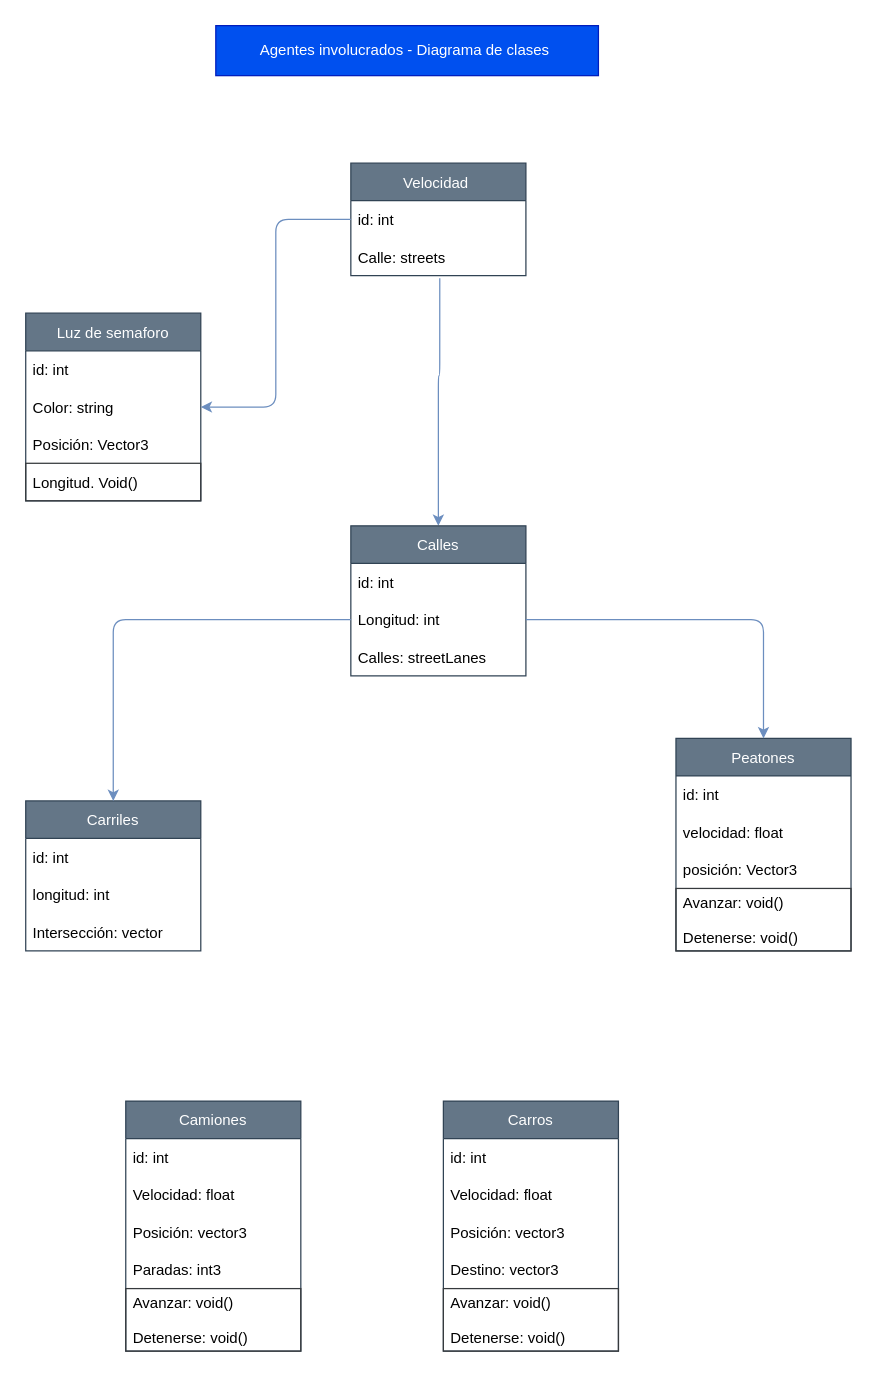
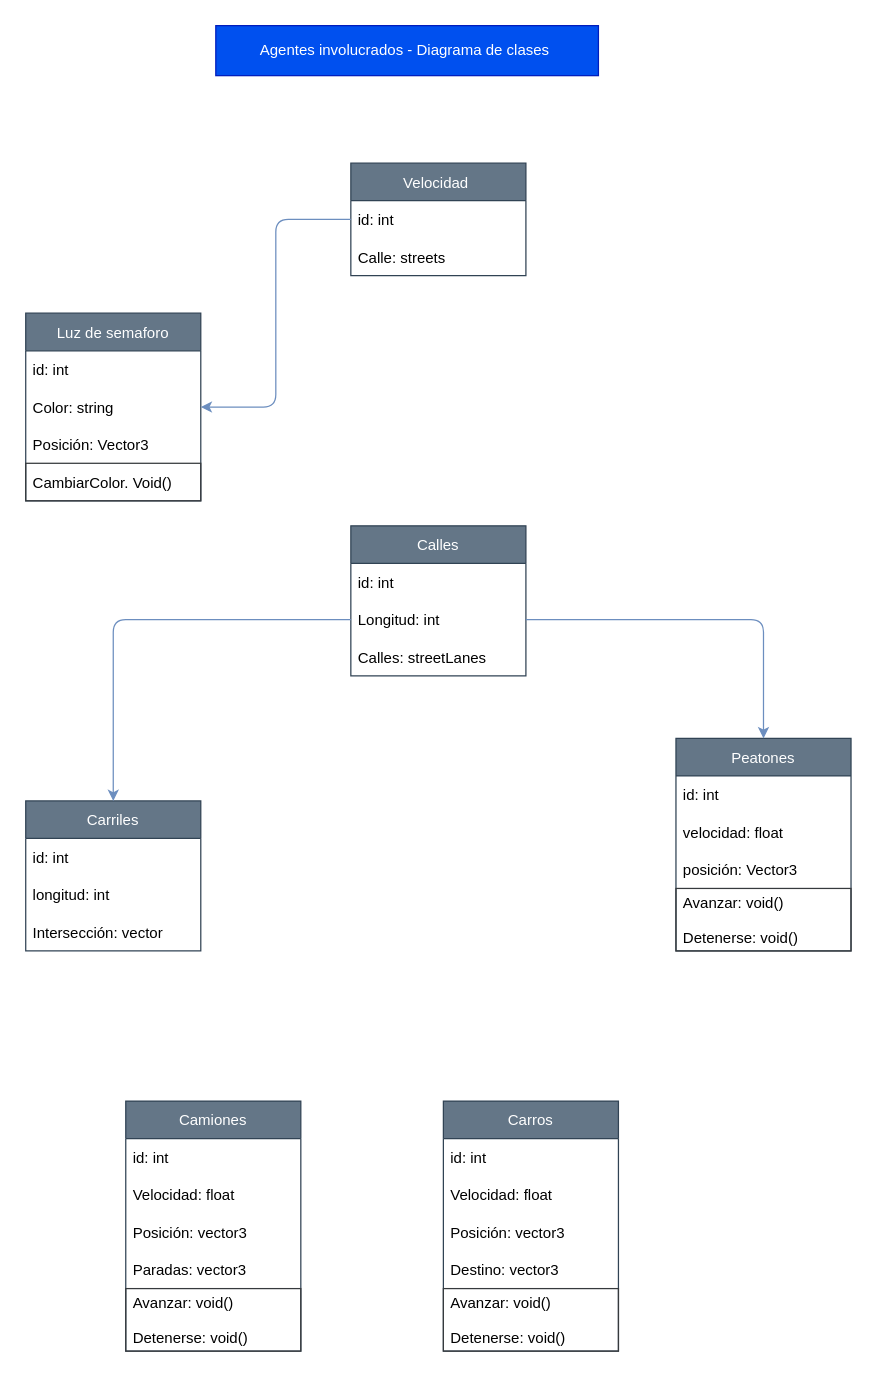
  <mxCell id="0" />
  <mxCell id="1" parent="0" />
  <mxCell id="2" value="Luz de semaforo" style="swimlane;fontStyle=0;childLayout=stackLayout;horizontal=1;startSize=30;horizontalStack=0;resizeParent=1;resizeParentMax=0;resizeLast=0;collapsible=1;marginBottom=0;fillColor=#647687;strokeColor=#314354;fontColor=#ffffff;shadow=0;" parent="1" vertex="1"><mxGeometry x="20" y="250" width="140" height="150" as="geometry" /></mxCell>
  <mxCell id="3" value="id: int" style="text;strokeColor=none;fillColor=none;align=left;verticalAlign=middle;spacingLeft=4;spacingRight=4;overflow=hidden;points=[[0,0.5],[1,0.5]];portConstraint=eastwest;rotatable=0;fontColor=#000000;" parent="2" vertex="1"><mxGeometry y="30" width="140" height="30" as="geometry" /></mxCell>
  <mxCell id="4" value="Color: string" style="text;strokeColor=none;fillColor=none;align=left;verticalAlign=middle;spacingLeft=4;spacingRight=4;overflow=hidden;points=[[0,0.5],[1,0.5]];portConstraint=eastwest;rotatable=0;fontColor=#000000;" parent="2" vertex="1"><mxGeometry y="60" width="140" height="30" as="geometry" /></mxCell>
  <mxCell id="5" value="Posición: Vector3 " style="text;strokeColor=none;fillColor=none;align=left;verticalAlign=middle;spacingLeft=4;spacingRight=4;overflow=hidden;points=[[0,0.5],[1,0.5]];portConstraint=eastwest;rotatable=0;fontColor=#000000;" parent="2" vertex="1"><mxGeometry y="90" width="140" height="30" as="geometry" /></mxCell>
- <mxCell id="6" value="Longitud. Void()" style="text;align=left;verticalAlign=middle;spacingLeft=4;spacingRight=4;overflow=hidden;points=[[0,0.5],[1,0.5]];portConstraint=eastwest;rotatable=0;labelBorderColor=none;strokeColor=#363A3D;fontColor=#000000;" vertex="1" parent="2"><mxGeometry y="120" width="140" height="30" as="geometry" /></mxCell>
- <mxCell id="7" style="edgeStyle=orthogonalEdgeStyle;html=1;exitX=0.508;exitY=1.064;exitDx=0;exitDy=0;entryX=0.5;entryY=0;entryDx=0;entryDy=0;exitPerimeter=0;strokeColor=#6c8ebf;fontColor=#0C7C7D;fillColor=#dae8fc;gradientColor=#7ea6e0;" edge="1" parent="1" source="10" target="11"><mxGeometry relative="1" as="geometry"><Array as="points"><mxPoint x="351" y="300" /><mxPoint x="350" y="300" /></Array></mxGeometry></mxCell>
+ <mxCell id="6" value="CambiarColor. Void()" style="text;align=left;verticalAlign=middle;spacingLeft=4;spacingRight=4;overflow=hidden;points=[[0,0.5],[1,0.5]];portConstraint=eastwest;rotatable=0;labelBorderColor=none;strokeColor=#363A3D;fontColor=#000000;" vertex="1" parent="2"><mxGeometry y="120" width="140" height="30" as="geometry" /></mxCell>
  <mxCell id="8" value="Velocidad " style="swimlane;fontStyle=0;childLayout=stackLayout;horizontal=1;startSize=30;horizontalStack=0;resizeParent=1;resizeParentMax=0;resizeLast=0;collapsible=1;marginBottom=0;fillColor=#647687;shadow=0;strokeColor=#314354;fontColor=#ffffff;" parent="1" vertex="1"><mxGeometry x="280" y="130" width="140" height="90" as="geometry" /></mxCell>
  <mxCell id="9" value="id: int" style="text;align=left;verticalAlign=middle;spacingLeft=4;spacingRight=4;overflow=hidden;points=[[0,0.5],[1,0.5]];portConstraint=eastwest;rotatable=0;fillColor=none;fontColor=#000000;" parent="8" vertex="1"><mxGeometry y="30" width="140" height="30" as="geometry" /></mxCell>
  <mxCell id="10" value="Calle: streets" style="text;strokeColor=none;fillColor=none;align=left;verticalAlign=middle;spacingLeft=4;spacingRight=4;overflow=hidden;points=[[0,0.5],[1,0.5]];portConstraint=eastwest;rotatable=0;fontColor=#000000;" parent="8" vertex="1"><mxGeometry y="60" width="140" height="30" as="geometry" /></mxCell>
  <mxCell id="11" value="Calles" style="swimlane;fontStyle=0;childLayout=stackLayout;horizontal=1;startSize=30;horizontalStack=0;resizeParent=1;resizeParentMax=0;resizeLast=0;collapsible=1;marginBottom=0;fillColor=#647687;strokeColor=#314354;fontColor=#ffffff;shadow=0;" parent="1" vertex="1"><mxGeometry x="280" y="420" width="140" height="120" as="geometry" /></mxCell>
  <mxCell id="12" value="id: int" style="text;strokeColor=none;fillColor=none;align=left;verticalAlign=middle;spacingLeft=4;spacingRight=4;overflow=hidden;points=[[0,0.5],[1,0.5]];portConstraint=eastwest;rotatable=0;fontColor=#000000;" parent="11" vertex="1"><mxGeometry y="30" width="140" height="30" as="geometry" /></mxCell>
  <mxCell id="13" value="Longitud: int " style="text;strokeColor=none;fillColor=none;align=left;verticalAlign=middle;spacingLeft=4;spacingRight=4;overflow=hidden;points=[[0,0.5],[1,0.5]];portConstraint=eastwest;rotatable=0;fontColor=#000000;" parent="11" vertex="1"><mxGeometry y="60" width="140" height="30" as="geometry" /></mxCell>
  <mxCell id="14" value="Calles: streetLanes" style="text;strokeColor=none;fillColor=none;align=left;verticalAlign=middle;spacingLeft=4;spacingRight=4;overflow=hidden;points=[[0,0.5],[1,0.5]];portConstraint=eastwest;rotatable=0;fontColor=#000000;" parent="11" vertex="1"><mxGeometry y="90" width="140" height="30" as="geometry" /></mxCell>
  <mxCell id="15" value="Carros" style="swimlane;fontStyle=0;childLayout=stackLayout;horizontal=1;startSize=30;horizontalStack=0;resizeParent=1;resizeParentMax=0;resizeLast=0;collapsible=1;marginBottom=0;fillColor=#647687;strokeColor=#314354;fontColor=#ffffff;shadow=0;" vertex="1" parent="1"><mxGeometry x="354" y="880" width="140" height="200" as="geometry" /></mxCell>
  <mxCell id="16" value="id: int" style="text;strokeColor=none;fillColor=none;align=left;verticalAlign=middle;spacingLeft=4;spacingRight=4;overflow=hidden;points=[[0,0.5],[1,0.5]];portConstraint=eastwest;rotatable=0;fontColor=#000000;" vertex="1" parent="15"><mxGeometry y="30" width="140" height="30" as="geometry" /></mxCell>
  <mxCell id="17" value="Velocidad: float " style="text;strokeColor=none;fillColor=none;align=left;verticalAlign=middle;spacingLeft=4;spacingRight=4;overflow=hidden;points=[[0,0.5],[1,0.5]];portConstraint=eastwest;rotatable=0;fontColor=#000000;" vertex="1" parent="15"><mxGeometry y="60" width="140" height="30" as="geometry" /></mxCell>
  <mxCell id="18" value="Posición: vector3 " style="text;strokeColor=none;fillColor=none;align=left;verticalAlign=middle;spacingLeft=4;spacingRight=4;overflow=hidden;points=[[0,0.5],[1,0.5]];portConstraint=eastwest;rotatable=0;fontColor=#000000;" vertex="1" parent="15"><mxGeometry y="90" width="140" height="30" as="geometry" /></mxCell>
  <mxCell id="19" value="Destino: vector3 " style="text;strokeColor=none;fillColor=none;align=left;verticalAlign=middle;spacingLeft=4;spacingRight=4;overflow=hidden;points=[[0,0.5],[1,0.5]];portConstraint=eastwest;rotatable=0;fontColor=#000000;" vertex="1" parent="15"><mxGeometry y="120" width="140" height="30" as="geometry" /></mxCell>
  <mxCell id="20" value="Avanzar: void()&#10;&#10;Detenerse: void()" style="text;strokeColor=#363A3D;fillColor=none;align=left;verticalAlign=middle;spacingLeft=4;spacingRight=4;overflow=hidden;points=[[0,0.5],[1,0.5]];portConstraint=eastwest;rotatable=0;fontColor=#000000;labelBorderColor=none;" vertex="1" parent="15"><mxGeometry y="150" width="140" height="50" as="geometry" /></mxCell>
  <mxCell id="21" value="Carriles" style="swimlane;fontStyle=0;childLayout=stackLayout;horizontal=1;startSize=30;horizontalStack=0;resizeParent=1;resizeParentMax=0;resizeLast=0;collapsible=1;marginBottom=0;fillColor=#647687;strokeColor=#314354;fontColor=#ffffff;shadow=0;" vertex="1" parent="1"><mxGeometry x="20" y="640" width="140" height="120" as="geometry" /></mxCell>
  <mxCell id="22" value="id: int" style="text;strokeColor=none;fillColor=none;align=left;verticalAlign=middle;spacingLeft=4;spacingRight=4;overflow=hidden;points=[[0,0.5],[1,0.5]];portConstraint=eastwest;rotatable=0;fontColor=#000000;" vertex="1" parent="21"><mxGeometry y="30" width="140" height="30" as="geometry" /></mxCell>
  <mxCell id="23" value="longitud: int " style="text;strokeColor=none;fillColor=none;align=left;verticalAlign=middle;spacingLeft=4;spacingRight=4;overflow=hidden;points=[[0,0.5],[1,0.5]];portConstraint=eastwest;rotatable=0;fontColor=#000000;" vertex="1" parent="21"><mxGeometry y="60" width="140" height="30" as="geometry" /></mxCell>
  <mxCell id="24" value="Intersección: vector" style="text;strokeColor=none;fillColor=none;align=left;verticalAlign=middle;spacingLeft=4;spacingRight=4;overflow=hidden;points=[[0,0.5],[1,0.5]];portConstraint=eastwest;rotatable=0;fontColor=#000000;" vertex="1" parent="21"><mxGeometry y="90" width="140" height="30" as="geometry" /></mxCell>
  <mxCell id="25" value="Peatones" style="swimlane;fontStyle=0;childLayout=stackLayout;horizontal=1;startSize=30;horizontalStack=0;resizeParent=1;resizeParentMax=0;resizeLast=0;collapsible=1;marginBottom=0;fillColor=#647687;strokeColor=#314354;fontColor=#ffffff;shadow=0;" vertex="1" parent="1"><mxGeometry x="540" y="590" width="140" height="170" as="geometry" /></mxCell>
  <mxCell id="26" value="id: int" style="text;strokeColor=none;fillColor=none;align=left;verticalAlign=middle;spacingLeft=4;spacingRight=4;overflow=hidden;points=[[0,0.5],[1,0.5]];portConstraint=eastwest;rotatable=0;fontColor=#000000;" vertex="1" parent="25"><mxGeometry y="30" width="140" height="30" as="geometry" /></mxCell>
  <mxCell id="27" value="velocidad: float" style="text;strokeColor=none;fillColor=none;align=left;verticalAlign=middle;spacingLeft=4;spacingRight=4;overflow=hidden;points=[[0,0.5],[1,0.5]];portConstraint=eastwest;rotatable=0;fontColor=#000000;" vertex="1" parent="25"><mxGeometry y="60" width="140" height="30" as="geometry" /></mxCell>
  <mxCell id="28" value="posición: Vector3" style="text;strokeColor=none;fillColor=none;align=left;verticalAlign=middle;spacingLeft=4;spacingRight=4;overflow=hidden;points=[[0,0.5],[1,0.5]];portConstraint=eastwest;rotatable=0;fontColor=#000000;" vertex="1" parent="25"><mxGeometry y="90" width="140" height="30" as="geometry" /></mxCell>
  <mxCell id="29" value="Avanzar: void()&#10;&#10;Detenerse: void()" style="text;strokeColor=#363A3D;fillColor=none;align=left;verticalAlign=middle;spacingLeft=4;spacingRight=4;overflow=hidden;points=[[0,0.5],[1,0.5]];portConstraint=eastwest;rotatable=0;fontColor=#000000;labelBorderColor=none;" vertex="1" parent="25"><mxGeometry y="120" width="140" height="50" as="geometry" /></mxCell>
  <mxCell id="30" value="Camiones" style="swimlane;fontStyle=0;childLayout=stackLayout;horizontal=1;startSize=30;horizontalStack=0;resizeParent=1;resizeParentMax=0;resizeLast=0;collapsible=1;marginBottom=0;fillColor=#647687;strokeColor=#314354;fontColor=#ffffff;shadow=0;" vertex="1" parent="1"><mxGeometry x="100" y="880" width="140" height="200" as="geometry" /></mxCell>
  <mxCell id="31" value="id: int" style="text;strokeColor=none;fillColor=none;align=left;verticalAlign=middle;spacingLeft=4;spacingRight=4;overflow=hidden;points=[[0,0.5],[1,0.5]];portConstraint=eastwest;rotatable=0;fontColor=#000000;" vertex="1" parent="30"><mxGeometry y="30" width="140" height="30" as="geometry" /></mxCell>
  <mxCell id="32" value="Velocidad: float " style="text;strokeColor=none;fillColor=none;align=left;verticalAlign=middle;spacingLeft=4;spacingRight=4;overflow=hidden;points=[[0,0.5],[1,0.5]];portConstraint=eastwest;rotatable=0;fontColor=#000000;" vertex="1" parent="30"><mxGeometry y="60" width="140" height="30" as="geometry" /></mxCell>
  <mxCell id="33" value="Posición: vector3 " style="text;strokeColor=none;fillColor=none;align=left;verticalAlign=middle;spacingLeft=4;spacingRight=4;overflow=hidden;points=[[0,0.5],[1,0.5]];portConstraint=eastwest;rotatable=0;fontColor=#000000;" vertex="1" parent="30"><mxGeometry y="90" width="140" height="30" as="geometry" /></mxCell>
- <mxCell id="34" value="Paradas: int3 " style="text;strokeColor=none;fillColor=none;align=left;verticalAlign=middle;spacingLeft=4;spacingRight=4;overflow=hidden;points=[[0,0.5],[1,0.5]];portConstraint=eastwest;rotatable=0;fontColor=#000000;" vertex="1" parent="30"><mxGeometry y="120" width="140" height="30" as="geometry" /></mxCell>
+ <mxCell id="34" value="Paradas: vector3 " style="text;strokeColor=none;fillColor=none;align=left;verticalAlign=middle;spacingLeft=4;spacingRight=4;overflow=hidden;points=[[0,0.5],[1,0.5]];portConstraint=eastwest;rotatable=0;fontColor=#000000;" vertex="1" parent="30"><mxGeometry y="120" width="140" height="30" as="geometry" /></mxCell>
  <mxCell id="35" value="Avanzar: void()&#10;&#10;Detenerse: void()" style="text;strokeColor=#363A3D;fillColor=none;align=left;verticalAlign=middle;spacingLeft=4;spacingRight=4;overflow=hidden;points=[[0,0.5],[1,0.5]];portConstraint=eastwest;rotatable=0;fontColor=#000000;labelBorderColor=none;" vertex="1" parent="30"><mxGeometry y="150" width="140" height="50" as="geometry" /></mxCell>
  <mxCell id="36" style="edgeStyle=orthogonalEdgeStyle;html=1;exitX=0;exitY=0.5;exitDx=0;exitDy=0;entryX=1;entryY=0.5;entryDx=0;entryDy=0;fontColor=#0C7C7D;fillColor=#dae8fc;gradientColor=#7ea6e0;strokeColor=#6c8ebf;" edge="1" parent="1" source="9" target="4"><mxGeometry relative="1" as="geometry" /></mxCell>
  <mxCell id="37" style="edgeStyle=orthogonalEdgeStyle;html=1;exitX=0;exitY=0.5;exitDx=0;exitDy=0;entryX=0.5;entryY=0;entryDx=0;entryDy=0;strokeColor=#6c8ebf;fontColor=#0C7C7D;fillColor=#dae8fc;gradientColor=#7ea6e0;" edge="1" parent="1" source="13" target="21"><mxGeometry relative="1" as="geometry" /></mxCell>
  <mxCell id="38" style="edgeStyle=orthogonalEdgeStyle;html=1;exitX=1;exitY=0.5;exitDx=0;exitDy=0;entryX=0.5;entryY=0;entryDx=0;entryDy=0;strokeColor=#6c8ebf;fontColor=#0C7C7D;fillColor=#dae8fc;gradientColor=#7ea6e0;" edge="1" parent="1" source="13" target="25"><mxGeometry relative="1" as="geometry" /></mxCell>
  <mxCell id="39" value="Agentes involucrados - Diagrama de clases&amp;nbsp;" style="rounded=0;whiteSpace=wrap;html=1;labelBorderColor=none;strokeColor=#001DBC;fillColor=#0050ef;fontColor=#ffffff;" vertex="1" parent="1"><mxGeometry x="172" y="20" width="306" height="40" as="geometry" /></mxCell>
